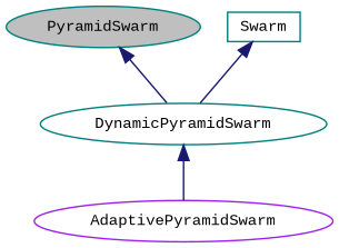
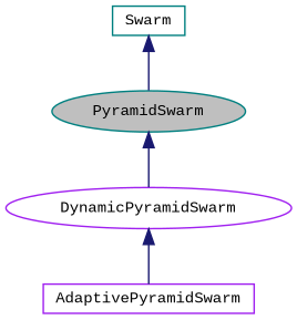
  digraph {
    fontname="Liberation Mono"
    node [color=teal fontname="Liberation Mono" fontsize=10 shape=ellipse]
    edge [color=midnightblue dir=back fontname="Liberation Mono" fontsize=10 labelfontname=FreeSans labelfontsize=10 style=solid]
    n1 [fillcolor=grey75 fontcolor=black height=0.2 label=PyramidSwarm style=filled width=0.4]
-   n2 [height=0.2 label=DynamicPyramidSwarm width=0.4]
-   n3 [color=purple height=0.2 label=AdaptivePyramidSwarm width=0.4]
+   n2 [color=purple height=0.2 label=DynamicPyramidSwarm width=0.4]
+   n3 [color=purple height=0.2 label=AdaptivePyramidSwarm shape=box width=0.4]
    n4 [height=0.2 label=Swarm shape=box width=0.4]
    n1 -> n2
    n2 -> n3
-   n4 -> n2
+   n4 -> n1
  }
